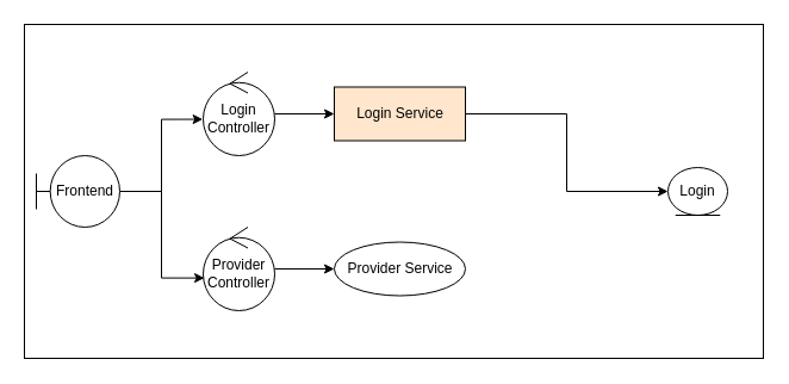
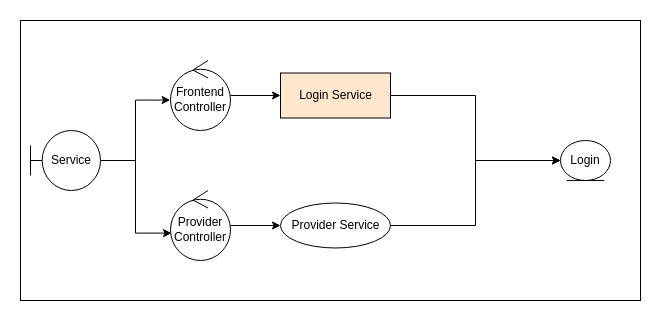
  <mxCell id="0" />
  <mxCell id="1" parent="0" />
  <mxCell id="2" value="" style="rounded=0;whiteSpace=wrap;html=1;" vertex="1" parent="1"><mxGeometry x="20" y="20" width="620" height="280" as="geometry" /></mxCell>
  <mxCell id="3" style="edgeStyle=orthogonalEdgeStyle;rounded=0;orthogonalLoop=1;jettySize=auto;html=1;" edge="1" parent="1" source="4" target="12"><mxGeometry relative="1" as="geometry" /></mxCell>
- <mxCell id="4" value="Login&lt;br&gt;Controller" style="ellipse;shape=umlControl;whiteSpace=wrap;html=1;" vertex="1" parent="1"><mxGeometry x="170" y="60" width="60" height="70" as="geometry" /></mxCell>
+ <mxCell id="4" value="Frontend&lt;br&gt;Controller" style="ellipse;shape=umlControl;whiteSpace=wrap;html=1;" vertex="1" parent="1"><mxGeometry x="170" y="60" width="60" height="70" as="geometry" /></mxCell>
  <mxCell id="5" value="Login" style="ellipse;shape=umlEntity;whiteSpace=wrap;html=1;" vertex="1" parent="1"><mxGeometry x="560" y="140" width="50" height="40" as="geometry" /></mxCell>
  <mxCell id="6" style="edgeStyle=orthogonalEdgeStyle;rounded=0;orthogonalLoop=1;jettySize=auto;html=1;entryX=-0.006;entryY=0.565;entryDx=0;entryDy=0;entryPerimeter=0;" edge="1" parent="1" source="8" target="4"><mxGeometry relative="1" as="geometry" /></mxCell>
  <mxCell id="7" style="edgeStyle=orthogonalEdgeStyle;rounded=0;orthogonalLoop=1;jettySize=auto;html=1;entryX=0.017;entryY=0.609;entryDx=0;entryDy=0;entryPerimeter=0;" edge="1" parent="1" source="8" target="10"><mxGeometry relative="1" as="geometry" /></mxCell>
- <mxCell id="8" value="Frontend" style="shape=umlBoundary;whiteSpace=wrap;html=1;" vertex="1" parent="1"><mxGeometry x="30" y="130" width="70" height="60" as="geometry" /></mxCell>
+ <mxCell id="8" value="Service" style="shape=umlBoundary;whiteSpace=wrap;html=1;" vertex="1" parent="1"><mxGeometry x="30" y="130" width="70" height="60" as="geometry" /></mxCell>
  <mxCell id="9" style="edgeStyle=orthogonalEdgeStyle;rounded=0;orthogonalLoop=1;jettySize=auto;html=1;" edge="1" parent="1" source="10" target="14"><mxGeometry relative="1" as="geometry" /></mxCell>
  <mxCell id="10" value="Provider&lt;br&gt;Controller" style="ellipse;shape=umlControl;whiteSpace=wrap;html=1;" vertex="1" parent="1"><mxGeometry x="170" y="190" width="60" height="70" as="geometry" /></mxCell>
  <mxCell id="11" style="edgeStyle=orthogonalEdgeStyle;rounded=0;orthogonalLoop=1;jettySize=auto;html=1;curved=0;entryX=0;entryY=0.5;entryDx=0;entryDy=0;" edge="1" parent="1" source="12" target="5"><mxGeometry relative="1" as="geometry" /></mxCell>
  <mxCell id="12" value="Login Service" style="html=1;points=[[0,0,0,0,5],[0,1,0,0,-5],[1,0,0,0,5],[1,1,0,0,-5]];perimeter=orthogonalPerimeter;outlineConnect=0;targetShapes=umlLifeline;portConstraint=eastwest;newEdgeStyle={&quot;curved&quot;:0,&quot;rounded&quot;:0};fillColor=#ffe6cc;" vertex="1" parent="1"><mxGeometry x="280" y="72.5" width="110" height="45" as="geometry" /></mxCell>
+ <mxCell id="13" style="edgeStyle=orthogonalEdgeStyle;rounded=0;orthogonalLoop=1;jettySize=auto;html=1;curved=0;entryX=0;entryY=0.5;entryDx=0;entryDy=0;" edge="1" parent="1" source="14" target="5"><mxGeometry relative="1" as="geometry" /></mxCell>
  <mxCell id="14" value="Provider Service" style="ellipse;html=1;points=[[0,0,0,0,5],[0,1,0,0,-5],[1,0,0,0,5],[1,1,0,0,-5]];outlineConnect=0;targetShapes=umlLifeline;portConstraint=eastwest;newEdgeStyle={&quot;curved&quot;:0,&quot;rounded&quot;:0};" vertex="1" parent="1"><mxGeometry x="280" y="202.5" width="110" height="45" as="geometry" /></mxCell>
